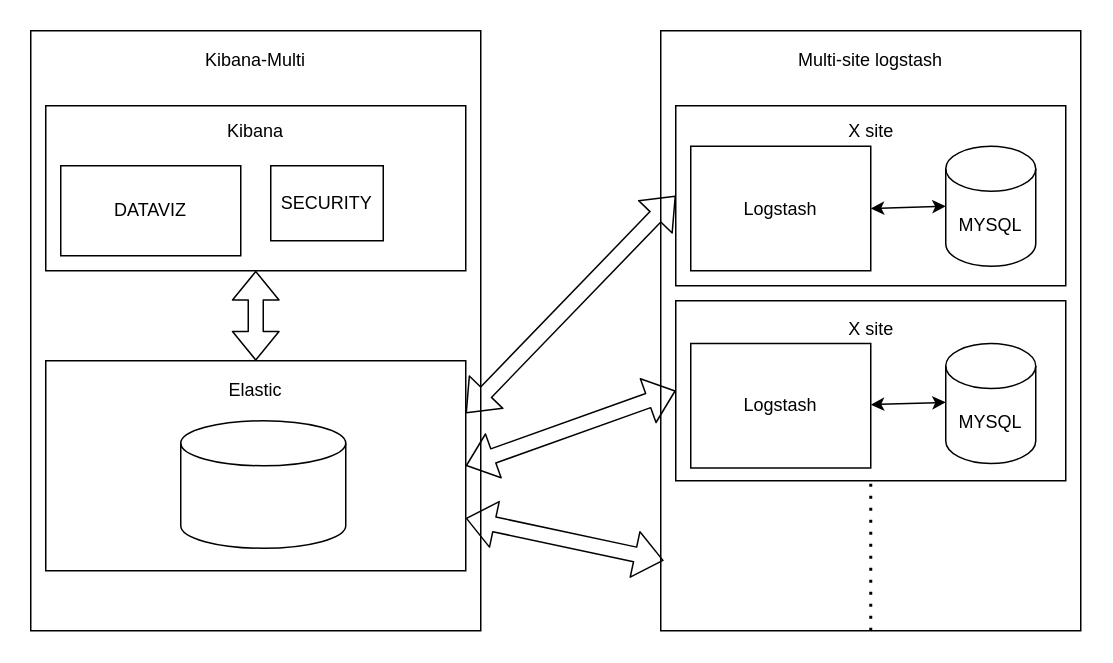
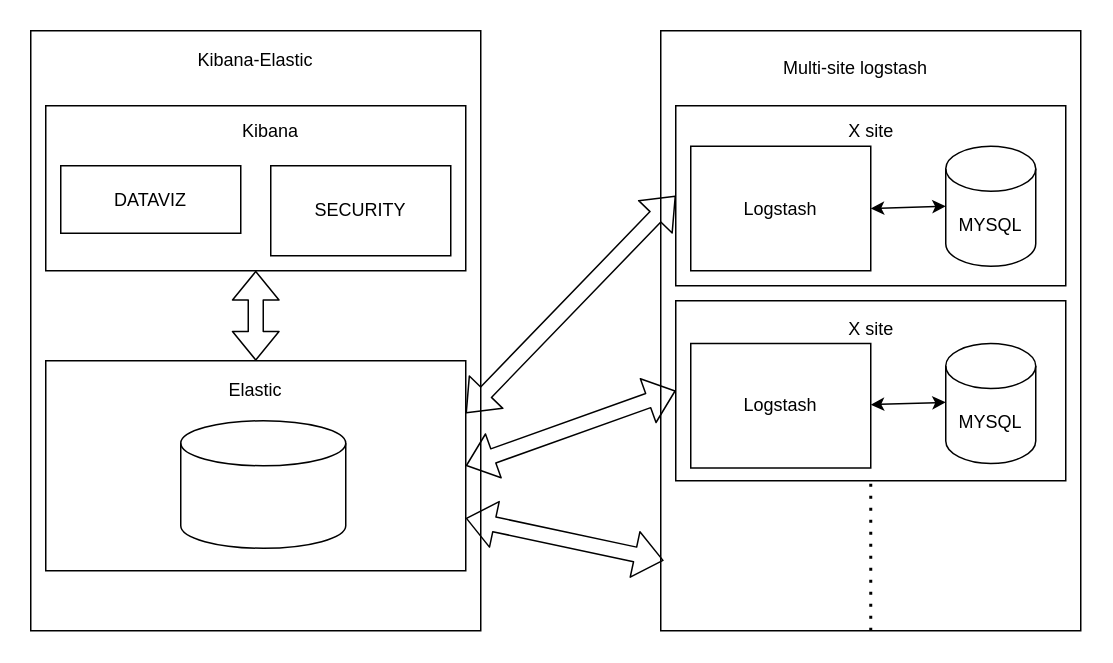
  <mxCell id="0" />
  <mxCell id="1" parent="0" />
  <mxCell id="2" value="" style="rounded=0;whiteSpace=wrap;html=1;" vertex="1" parent="1"><mxGeometry x="450" y="220" width="260" height="120" as="geometry" /></mxCell>
  <mxCell id="3" value="" style="rounded=0;whiteSpace=wrap;html=1;" vertex="1" parent="1"><mxGeometry x="450" y="210" width="260" height="120" as="geometry" /></mxCell>
  <mxCell id="4" value="" style="rounded=0;whiteSpace=wrap;html=1;" vertex="1" parent="1"><mxGeometry x="20" y="20" width="300" height="400" as="geometry" /></mxCell>
- <mxCell id="5" value="Kibana-Multi" style="text;html=1;strokeColor=none;fillColor=none;align=center;verticalAlign=middle;whiteSpace=wrap;rounded=0;" vertex="1" parent="1"><mxGeometry x="115" y="30" width="110" height="20" as="geometry" /></mxCell>
+ <mxCell id="5" value="Kibana-Elastic" style="text;html=1;strokeColor=none;fillColor=none;align=center;verticalAlign=middle;whiteSpace=wrap;rounded=0;" vertex="1" parent="1"><mxGeometry x="115" y="30" width="110" height="20" as="geometry" /></mxCell>
  <mxCell id="6" value="" style="rounded=0;whiteSpace=wrap;html=1;" vertex="1" parent="1"><mxGeometry x="30" y="70" width="280" height="110" as="geometry" /></mxCell>
  <mxCell id="7" value="" style="rounded=0;whiteSpace=wrap;html=1;" vertex="1" parent="1"><mxGeometry x="30" y="240" width="280" height="140" as="geometry" /></mxCell>
- <mxCell id="8" value="Kibana" style="text;html=1;strokeColor=none;fillColor=none;align=center;verticalAlign=middle;whiteSpace=wrap;rounded=0;" vertex="1" parent="1"><mxGeometry x="150" y="77" width="40" height="20" as="geometry" /></mxCell>
+ <mxCell id="8" value="Kibana" style="text;html=1;strokeColor=none;fillColor=none;align=center;verticalAlign=middle;whiteSpace=wrap;rounded=0;" vertex="1" parent="1"><mxGeometry x="160" y="77" width="40" height="20" as="geometry" /></mxCell>
  <mxCell id="9" value="Elastic" style="text;html=1;strokeColor=none;fillColor=none;align=center;verticalAlign=middle;whiteSpace=wrap;rounded=0;" vertex="1" parent="1"><mxGeometry x="150" y="250" width="40" height="20" as="geometry" /></mxCell>
  <mxCell id="10" value="" style="shape=flexArrow;endArrow=classic;startArrow=classic;html=1;entryX=0.5;entryY=1;entryDx=0;entryDy=0;" edge="1" parent="1" target="6"><mxGeometry width="50" height="50" relative="1" as="geometry"><mxPoint x="170" y="240" as="sourcePoint" /><mxPoint x="200" y="190" as="targetPoint" /></mxGeometry></mxCell>
- <mxCell id="11" value="DATAVIZ" style="rounded=0;whiteSpace=wrap;html=1;" vertex="1" parent="1"><mxGeometry x="40" y="110" width="120" height="60" as="geometry" /></mxCell>
- <mxCell id="12" value="SECURITY" style="rounded=0;whiteSpace=wrap;html=1;" vertex="1" parent="1"><mxGeometry x="180" y="110" width="75" height="50" as="geometry" /></mxCell>
+ <mxCell id="11" value="DATAVIZ" style="rounded=0;whiteSpace=wrap;html=1;" vertex="1" parent="1"><mxGeometry x="40" y="110" width="120" height="45" as="geometry" /></mxCell>
+ <mxCell id="12" value="SECURITY" style="rounded=0;whiteSpace=wrap;html=1;" vertex="1" parent="1"><mxGeometry x="180" y="110" width="120" height="60" as="geometry" /></mxCell>
  <mxCell id="13" value="" style="shape=cylinder3;whiteSpace=wrap;html=1;boundedLbl=1;backgroundOutline=1;size=15;" vertex="1" parent="1"><mxGeometry x="120" y="280" width="110" height="85" as="geometry" /></mxCell>
  <mxCell id="14" value="" style="rounded=0;whiteSpace=wrap;html=1;" vertex="1" parent="1"><mxGeometry x="440" y="20" width="280" height="400" as="geometry" /></mxCell>
- <mxCell id="15" value="Multi-site logstash" style="text;html=1;strokeColor=none;fillColor=none;align=center;verticalAlign=middle;whiteSpace=wrap;rounded=0;" vertex="1" parent="1"><mxGeometry x="515" y="30" width="130" height="20" as="geometry" /></mxCell>
+ <mxCell id="15" value="Multi-site logstash" style="text;html=1;strokeColor=none;fillColor=none;align=center;verticalAlign=middle;whiteSpace=wrap;rounded=0;" vertex="1" parent="1"><mxGeometry x="505" y="35" width="130" height="20" as="geometry" /></mxCell>
  <mxCell id="16" value="" style="rounded=0;whiteSpace=wrap;html=1;" vertex="1" parent="1"><mxGeometry x="450" y="70" width="260" height="120" as="geometry" /></mxCell>
  <mxCell id="17" value="X site" style="text;html=1;strokeColor=none;fillColor=none;align=center;verticalAlign=middle;whiteSpace=wrap;rounded=0;" vertex="1" parent="1"><mxGeometry x="557.5" y="77" width="45" height="20" as="geometry" /></mxCell>
  <mxCell id="18" value="Logstash" style="rounded=0;whiteSpace=wrap;html=1;" vertex="1" parent="1"><mxGeometry x="460" y="97" width="120" height="83" as="geometry" /></mxCell>
  <mxCell id="19" value="MYSQL" style="shape=cylinder3;whiteSpace=wrap;html=1;boundedLbl=1;backgroundOutline=1;size=15;" vertex="1" parent="1"><mxGeometry x="630" y="97" width="60" height="80" as="geometry" /></mxCell>
  <mxCell id="20" value="" style="rounded=0;whiteSpace=wrap;html=1;" vertex="1" parent="1"><mxGeometry x="450" y="200" width="260" height="120" as="geometry" /></mxCell>
  <mxCell id="21" value="Logstash" style="rounded=0;whiteSpace=wrap;html=1;" vertex="1" parent="1"><mxGeometry x="460" y="228.5" width="120" height="83" as="geometry" /></mxCell>
  <mxCell id="22" value="MYSQL" style="shape=cylinder3;whiteSpace=wrap;html=1;boundedLbl=1;backgroundOutline=1;size=15;" vertex="1" parent="1"><mxGeometry x="630" y="228.5" width="60" height="80" as="geometry" /></mxCell>
  <mxCell id="23" value="X site" style="text;html=1;strokeColor=none;fillColor=none;align=center;verticalAlign=middle;whiteSpace=wrap;rounded=0;" vertex="1" parent="1"><mxGeometry x="557.5" y="208.5" width="45" height="20" as="geometry" /></mxCell>
  <mxCell id="24" value="" style="endArrow=classic;startArrow=classic;html=1;entryX=0;entryY=0.5;entryDx=0;entryDy=0;entryPerimeter=0;exitX=1;exitY=0.5;exitDx=0;exitDy=0;" edge="1" parent="1" source="18" target="19"><mxGeometry width="50" height="50" relative="1" as="geometry"><mxPoint x="310" y="330" as="sourcePoint" /><mxPoint x="360" y="280" as="targetPoint" /></mxGeometry></mxCell>
  <mxCell id="25" value="" style="endArrow=classic;startArrow=classic;html=1;entryX=0;entryY=0.5;entryDx=0;entryDy=0;entryPerimeter=0;exitX=1;exitY=0.5;exitDx=0;exitDy=0;" edge="1" parent="1"><mxGeometry width="50" height="50" relative="1" as="geometry"><mxPoint x="580" y="269.25" as="sourcePoint" /><mxPoint x="630" y="267.75" as="targetPoint" /></mxGeometry></mxCell>
  <mxCell id="26" value="" style="endArrow=none;dashed=1;html=1;dashPattern=1 3;strokeWidth=2;entryX=0.5;entryY=1;entryDx=0;entryDy=0;" edge="1" parent="1" source="14" target="20"><mxGeometry width="50" height="50" relative="1" as="geometry"><mxPoint x="310" y="330" as="sourcePoint" /><mxPoint x="360" y="280" as="targetPoint" /></mxGeometry></mxCell>
  <mxCell id="27" value="" style="shape=flexArrow;endArrow=classic;startArrow=classic;html=1;entryX=0;entryY=0.5;entryDx=0;entryDy=0;exitX=1;exitY=0.25;exitDx=0;exitDy=0;" edge="1" parent="1" source="7" target="16"><mxGeometry width="50" height="50" relative="1" as="geometry"><mxPoint x="310" y="330" as="sourcePoint" /><mxPoint x="360" y="280" as="targetPoint" /></mxGeometry></mxCell>
  <mxCell id="28" value="" style="shape=flexArrow;endArrow=classic;startArrow=classic;html=1;entryX=0;entryY=0.5;entryDx=0;entryDy=0;exitX=1;exitY=0.5;exitDx=0;exitDy=0;" edge="1" parent="1" source="7" target="20"><mxGeometry width="50" height="50" relative="1" as="geometry"><mxPoint x="310" y="330" as="sourcePoint" /><mxPoint x="360" y="280" as="targetPoint" /></mxGeometry></mxCell>
  <mxCell id="29" value="" style="shape=flexArrow;endArrow=classic;startArrow=classic;html=1;entryX=0.007;entryY=0.883;entryDx=0;entryDy=0;entryPerimeter=0;exitX=1;exitY=0.75;exitDx=0;exitDy=0;" edge="1" parent="1" source="7" target="14"><mxGeometry width="50" height="50" relative="1" as="geometry"><mxPoint x="310" y="330" as="sourcePoint" /><mxPoint x="360" y="280" as="targetPoint" /></mxGeometry></mxCell>
